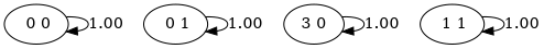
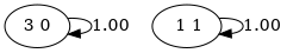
  digraph {
-   n1 [label=" 0 0"]
-   n2 [label=" 0 1"]
    n3 [label="3 0"]
    n4 [label=" 1 1"]
-   n1 -> n1 [label=1.00]
-   n2 -> n2 [label=1.00]
    n3 -> n3 [label=1.00]
    n4 -> n4 [label=1.00]
  }
